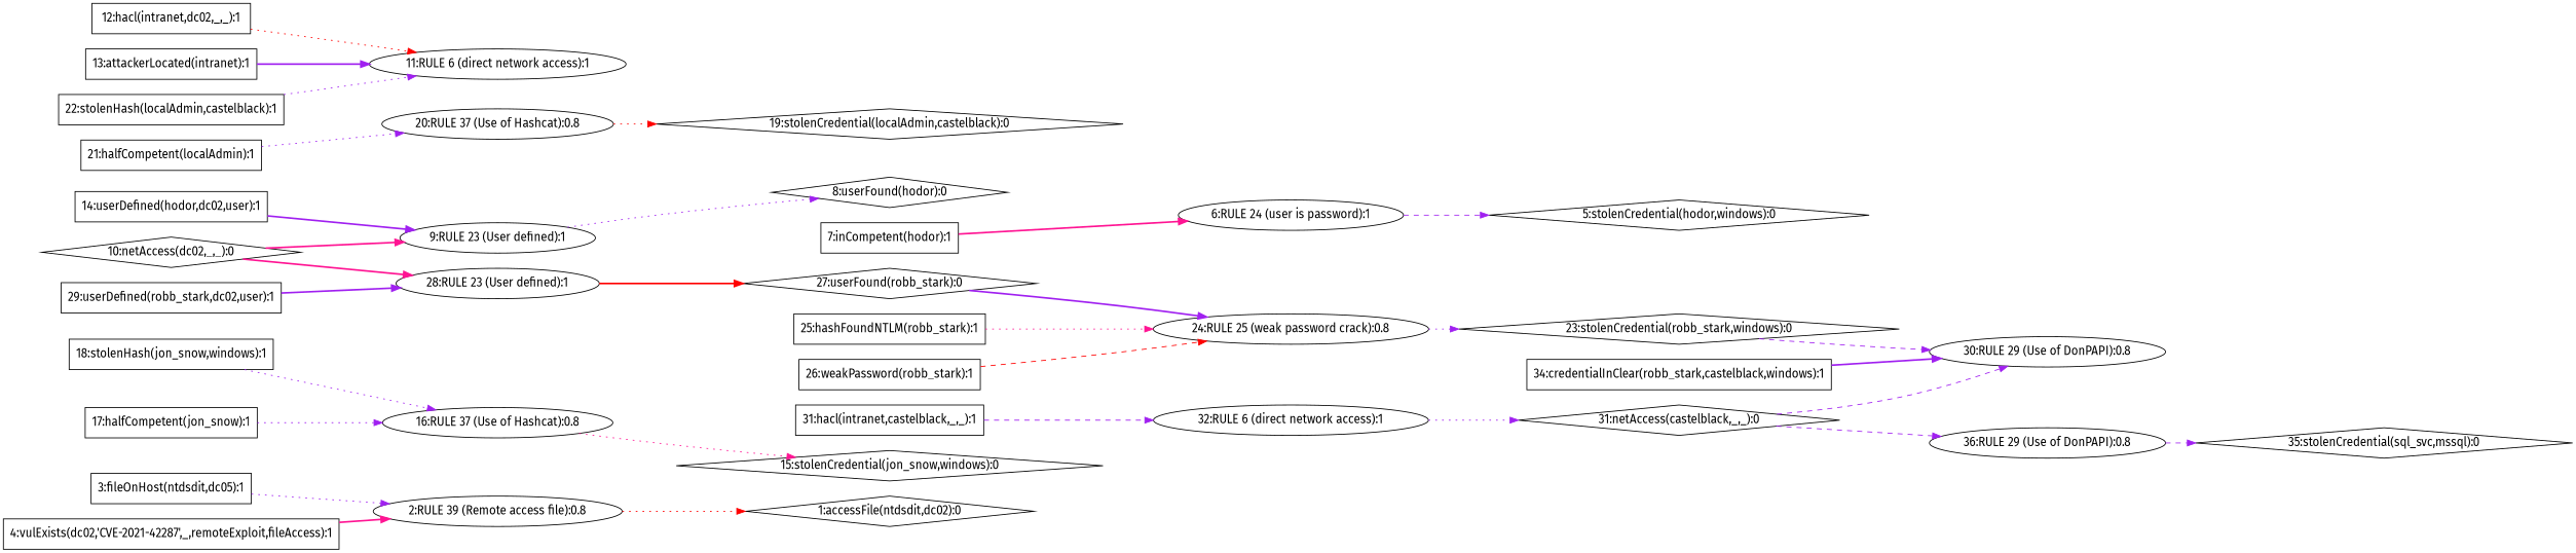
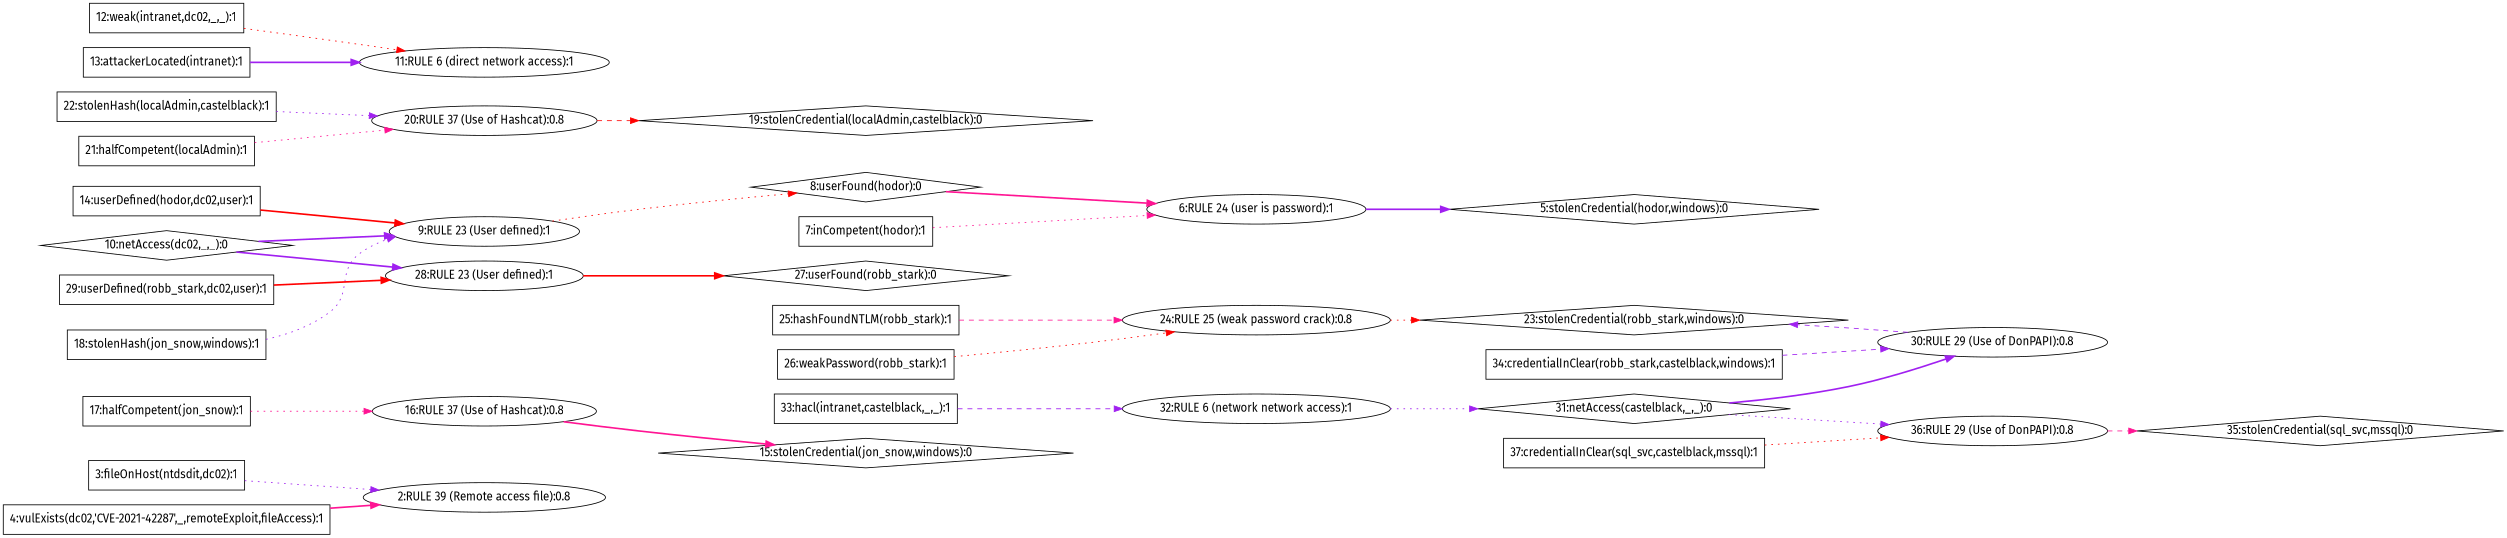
  digraph {
    fontname="Fira Sans"
    rankdir=LR
    node [fontname="Fira Sans" shape=box]
    edge [color=purple fontname="Fira Sans" style=dotted]
-   n1 [label="1:accessFile(ntdsdit,dc02):0" shape=diamond]
    n2 [label="2:RULE 39 (Remote access file):0.8" shape=ellipse]
-   n3 [label="3:fileOnHost(ntdsdit,dc05):1"]
+   n3 [label="3:fileOnHost(ntdsdit,dc02):1"]
    n4 [label="4:vulExists(dc02,'CVE-2021-42287',_,remoteExploit,fileAccess):1"]
    n5 [label="5:stolenCredential(hodor,windows):0" shape=diamond]
    n6 [label="6:RULE 24 (user is password):1" shape=ellipse]
    n7 [label="7:inCompetent(hodor):1"]
    n8 [label="8:userFound(hodor):0" shape=diamond]
    n9 [label="9:RULE 23 (User defined):1" shape=ellipse]
    n10 [label="10:netAccess(dc02,_,_):0" shape=diamond]
    n11 [label="28:RULE 23 (User defined):1" shape=ellipse]
    n12 [label="27:userFound(robb_stark):0" shape=diamond]
    n13 [label="11:RULE 6 (direct network access):1" shape=ellipse]
-   n14 [label="12:hacl(intranet,dc02,_,_):1"]
+   n14 [label="12:weak(intranet,dc02,_,_):1"]
    n15 [label="13:attackerLocated(intranet):1"]
-   n16 [label="32:RULE 6 (direct network access):1" shape=ellipse]
+   n16 [label="32:RULE 6 (network network access):1" shape=ellipse]
    n17 [label="31:netAccess(castelblack,_,_):0" shape=diamond]
    n18 [label="14:userDefined(hodor,dc02,user):1"]
    n19 [label="15:stolenCredential(jon_snow,windows):0" shape=diamond]
    n20 [label="16:RULE 37 (Use of Hashcat):0.8" shape=ellipse]
    n21 [label="17:halfCompetent(jon_snow):1"]
    n22 [label="18:stolenHash(jon_snow,windows):1"]
    n23 [label="19:stolenCredential(localAdmin,castelblack):0" shape=diamond]
    n24 [label="20:RULE 37 (Use of Hashcat):0.8" shape=ellipse]
    n25 [label="21:halfCompetent(localAdmin):1"]
    n26 [label="22:stolenHash(localAdmin,castelblack):1"]
    n27 [label="23:stolenCredential(robb_stark,windows):0" shape=diamond]
    n28 [label="24:RULE 25 (weak password crack):0.8" shape=ellipse]
    n29 [label="25:hashFoundNTLM(robb_stark):1"]
    n30 [label="26:weakPassword(robb_stark):1"]
    n31 [label="29:userDefined(robb_stark,dc02,user):1"]
    n32 [label="30:RULE 29 (Use of DonPAPI):0.8" shape=ellipse]
    n33 [label="36:RULE 29 (Use of DonPAPI):0.8" shape=ellipse]
    n34 [label="35:stolenCredential(sql_svc,mssql):0" shape=diamond]
-   n35 [label="31:hacl(intranet,castelblack,_,_):1"]
+   n35 [label="33:hacl(intranet,castelblack,_,_):1"]
    n36 [label="34:credentialInClear(robb_stark,castelblack,windows):1"]
-   n2 -> n1 [color=red]
+   n37 [label="37:credentialInClear(sql_svc,castelblack,mssql):1"]
    n3 -> n2
    n4 -> n2 [color=deeppink style=bold]
-   n6 -> n5 [style=dashed]
-   n7 -> n6 [color=deeppink style=bold]
-   n9 -> n8
-   n10 -> n9 [color=deeppink style=bold]
-   n10 -> n11 [color=deeppink style=bold]
+   n6 -> n5 [style=bold]
+   n7 -> n6 [color=deeppink]
+   n8 -> n6 [color=deeppink style=bold]
+   n9 -> n8 [color=red]
+   n10 -> n9 [style=bold]
+   n10 -> n11 [style=bold]
    n11 -> n12 [color=red style=bold]
-   n12 -> n28 [style=bold]
    n14 -> n13 [color=red]
    n15 -> n13 [style=bold]
    n16 -> n17
-   n17 -> n32 [style=dashed]
-   n17 -> n33 [style=dashed]
-   n18 -> n9 [style=bold]
-   n20 -> n19 [color=deeppink]
-   n21 -> n20
-   n22 -> n20
-   n24 -> n23 [color=red]
-   n25 -> n24
-   n26 -> n13
-   n28 -> n27
-   n29 -> n28 [color=deeppink]
-   n30 -> n28 [color=red style=dashed]
-   n31 -> n11 [style=bold]
-   n27 -> n32 [style=dashed]
-   n33 -> n34 [style=dashed]
+   n17 -> n32 [style=bold]
+   n17 -> n33
+   n18 -> n9 [color=red style=bold]
+   n20 -> n19 [color=deeppink style=bold]
+   n21 -> n20 [color=deeppink]
+   n22 -> n9
+   n24 -> n23 [color=red style=dashed]
+   n25 -> n24 [color=deeppink]
+   n26 -> n24
+   n28 -> n27 [color=red]
+   n29 -> n28 [color=deeppink style=dashed]
+   n30 -> n28 [color=red]
+   n31 -> n11 [color=red style=bold]
+   n32 -> n27 [style=dashed]
+   n33 -> n34 [color=deeppink style=dashed]
    n35 -> n16 [style=dashed]
-   n36 -> n32 [style=bold]
+   n36 -> n32 [style=dashed]
+   n37 -> n33 [color=red]
  }
